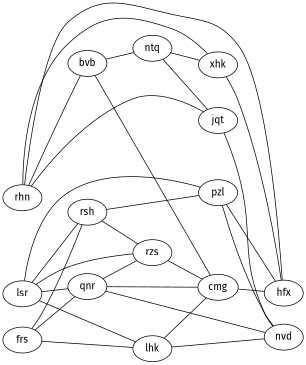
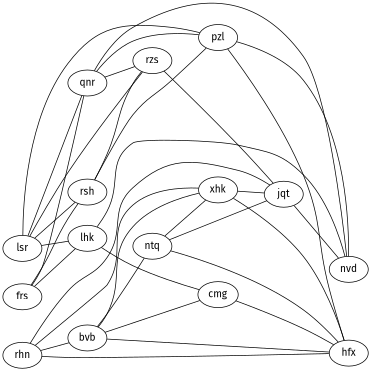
  strict graph {
    fontname="Fira Sans"
    rankdir=LR
    node [fontname="Fira Sans" weight=0]
    edge [fontname="Fira Sans" weight=0]
    lsr
    lhk
    rsh
    pzl
    rzs
    qnr
    cmg
    nvd
    frs
    hfx
    rhn
    jqt
    xhk
    bvb
    ntq
    lsr -- lhk
    lsr -- rsh
    lsr -- pzl
    lsr -- rzs
    lsr -- qnr
    lhk -- cmg
    lhk -- nvd
    rsh -- pzl
    rsh -- rzs
    pzl -- nvd
    pzl -- hfx
-   rzs -- cmg
+   rzs -- jqt
    qnr -- rzs
-   qnr -- cmg
+   qnr -- pzl
    qnr -- nvd
    cmg -- hfx
    frs -- lhk
    frs -- rsh
    frs -- qnr
    rhn -- hfx
    rhn -- jqt
    rhn -- xhk
    rhn -- bvb
    jqt -- nvd
    xhk -- hfx
+   xhk -- jqt
    bvb -- cmg
+   bvb -- hfx
+   bvb -- xhk
    bvb -- ntq
+   ntq -- hfx
    ntq -- jqt
    ntq -- xhk
  }
